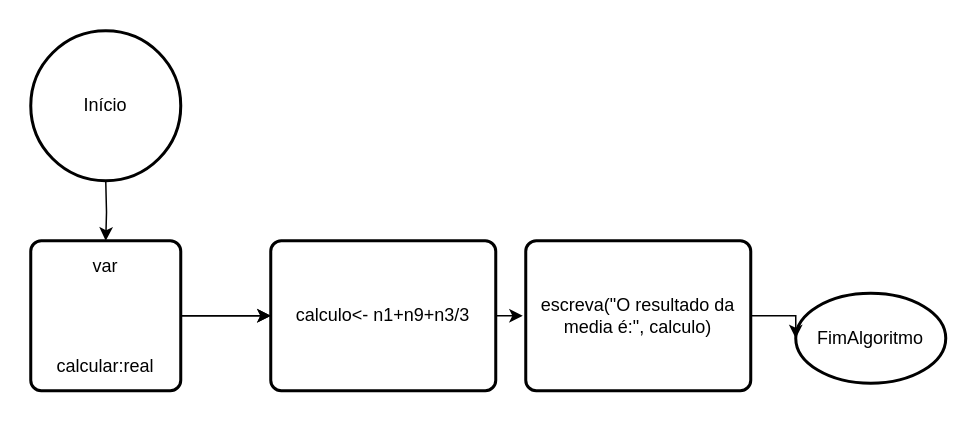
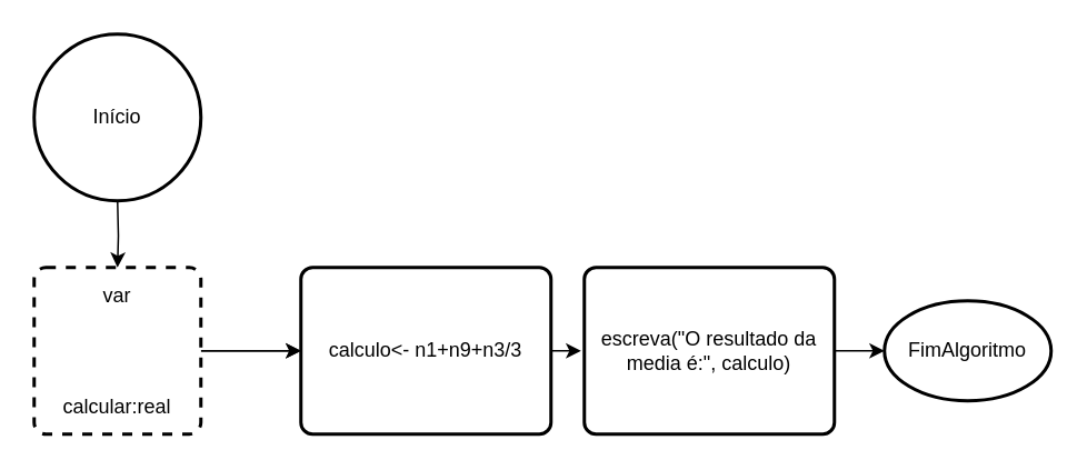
  <mxCell id="0" />
  <mxCell id="1" parent="0" />
  <mxCell id="2" style="edgeStyle=orthogonalEdgeStyle;rounded=0;orthogonalLoop=1;jettySize=auto;html=1;exitX=0.5;exitY=1;exitDx=0;exitDy=0;exitPerimeter=0;entryX=0.5;entryY=0;entryDx=0;entryDy=0;" edge="1" parent="1" target="5"><mxGeometry relative="1" as="geometry"><mxPoint x="70" y="120" as="sourcePoint" /></mxGeometry></mxCell>
  <mxCell id="3" style="edgeStyle=orthogonalEdgeStyle;rounded=0;orthogonalLoop=1;jettySize=auto;html=1;exitX=1;exitY=0.5;exitDx=0;exitDy=0;" edge="1" parent="1" source="5" target="7"><mxGeometry relative="1" as="geometry" /></mxCell>
  <mxCell id="4" value="" style="edgeStyle=orthogonalEdgeStyle;rounded=0;orthogonalLoop=1;jettySize=auto;html=1;" edge="1" parent="1" source="5" target="7"><mxGeometry relative="1" as="geometry" /></mxCell>
- <mxCell id="5" value="&lt;p class=&quot;MsoNormal&quot;&gt;var&lt;/p&gt;&lt;br/&gt;&lt;br/&gt;&lt;p class=&quot;MsoNormal&quot;&gt;calcular:real&lt;/p&gt;" style="rounded=1;whiteSpace=wrap;html=1;absoluteArcSize=1;arcSize=14;strokeWidth=2;" vertex="1" parent="1"><mxGeometry x="20" y="160" width="100" height="100" as="geometry" /></mxCell>
+ <mxCell id="5" value="&lt;p class=&quot;MsoNormal&quot;&gt;var&lt;/p&gt;&lt;br/&gt;&lt;br/&gt;&lt;p class=&quot;MsoNormal&quot;&gt;calcular:real&lt;/p&gt;" style="rounded=1;whiteSpace=wrap;html=1;absoluteArcSize=1;arcSize=14;strokeWidth=2;dashed=1;" vertex="1" parent="1"><mxGeometry x="20" y="160" width="100" height="100" as="geometry" /></mxCell>
  <mxCell id="6" style="edgeStyle=orthogonalEdgeStyle;rounded=0;orthogonalLoop=1;jettySize=auto;html=1;" edge="1" parent="1"><mxGeometry relative="1" as="geometry"><mxPoint x="348" y="210" as="targetPoint" /><mxPoint x="330" y="210" as="sourcePoint" /></mxGeometry></mxCell>
  <mxCell id="7" value="&lt;p class=&quot;MsoNormal&quot;&gt;calculo&amp;lt;- n1+n9+n3/3&lt;/p&gt;" style="rounded=1;whiteSpace=wrap;html=1;absoluteArcSize=1;arcSize=14;strokeWidth=2;" vertex="1" parent="1"><mxGeometry x="180" y="160" width="150" height="100" as="geometry" /></mxCell>
- <mxCell id="8" value="FimAlgoritmo" style="strokeWidth=2;html=1;shape=mxgraph.flowchart.start_1;whiteSpace=wrap;" vertex="1" parent="1"><mxGeometry x="530" y="195" width="100" height="60" as="geometry" /></mxCell>
+ <mxCell id="8" value="FimAlgoritmo" style="strokeWidth=2;html=1;shape=mxgraph.flowchart.start_1;whiteSpace=wrap;" vertex="1" parent="1"><mxGeometry x="530" y="180" width="100" height="60" as="geometry" /></mxCell>
  <mxCell id="9" value="Início" style="strokeWidth=2;html=1;shape=mxgraph.flowchart.start_2;whiteSpace=wrap;" vertex="1" parent="1"><mxGeometry x="20" y="20" width="100" height="100" as="geometry" /></mxCell>
  <mxCell id="10" style="edgeStyle=orthogonalEdgeStyle;rounded=0;orthogonalLoop=1;jettySize=auto;html=1;exitX=1;exitY=0.5;exitDx=0;exitDy=0;entryX=0;entryY=0.5;entryDx=0;entryDy=0;entryPerimeter=0;" edge="1" parent="1" source="11" target="8"><mxGeometry relative="1" as="geometry" /></mxCell>
  <mxCell id="11" value="&lt;p class=&quot;MsoNormal&quot;&gt;escreva(&quot;O resultado da media é:&quot;, calculo)&lt;/p&gt;" style="rounded=1;whiteSpace=wrap;html=1;absoluteArcSize=1;arcSize=14;strokeWidth=2;" vertex="1" parent="1"><mxGeometry x="350" y="160" width="150" height="100" as="geometry" /></mxCell>
